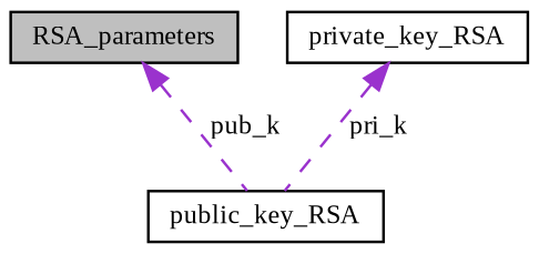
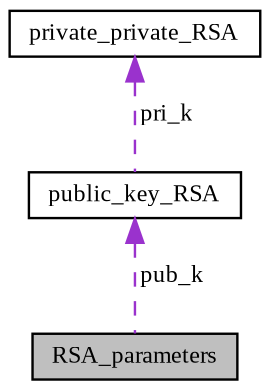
  digraph {
    fontname="Liberation Serif"
    node [color=black fillcolor=white fontname="Liberation Serif" fontsize=10 shape=record style=filled]
    edge [color=darkorchid3 dir=back fontname="Liberation Serif" fontsize=10 labelfontname=Helvetica labelfontsize=10 style=dashed]
    n1 [fillcolor=grey75 fontcolor=black height=0.2 label=RSA_parameters width=0.4]
    n2 [height=0.2 label=public_key_RSA width=0.4]
-   n3 [height=0.2 label=private_key_RSA width=0.4]
-   n1 -> n2 [label=" pub_k"]
+   n3 [height=0.2 label=private_private_RSA width=0.4]
+   n2 -> n1 [label=" pub_k"]
    n3 -> n2 [label=" pri_k"]
  }
